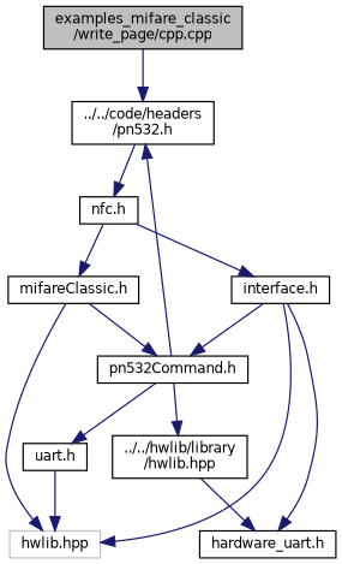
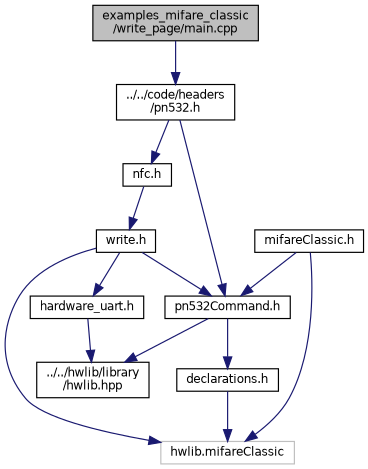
  digraph {
    node [color=black fillcolor=white fontname=Helvetica fontsize=10 shape=record style=filled]
    edge [color=midnightblue fontname=Helvetica fontsize=10 labelfontname=Helvetica labelfontsize=10 style=solid]
-   n1 [fillcolor=grey75 fontcolor=black height=0.2 label="examples_mifare_classic\l/write_page/cpp.cpp" width=0.4]
+   n1 [fillcolor=grey75 fontcolor=black height=0.2 label="examples_mifare_classic\l/write_page/main.cpp" width=0.4]
    n2 [height=0.2 label="../../code/headers\l/pn532.h" width=0.4]
    n3 [height=0.2 label="nfc.h" width=0.4]
    n4 [height=0.2 label="pn532Command.h" width=0.4]
-   n5 [height=0.2 label="interface.h" width=0.4]
+   n5 [height=0.2 label="write.h" width=0.4]
    n6 [height=0.2 label="mifareClassic.h" width=0.4]
    n7 [height=0.2 label="../../hwlib/library\l/hwlib.hpp" width=0.4]
-   n8 [height=0.2 label="uart.h" width=0.4]
-   n9 [color=grey75 height=0.2 label="hwlib.hpp" width=0.4]
+   n8 [height=0.2 label="declarations.h" width=0.4]
+   n9 [color=grey75 height=0.2 label="hwlib.mifareClassic" width=0.4]
    n10 [height=0.2 label="hardware_uart.h" width=0.4]
    n1 -> n2
    n2 -> n3
-   n4 -> n2
+   n2 -> n4
    n3 -> n5
-   n3 -> n6
    n4 -> n7
    n4 -> n8
    n5 -> n4
    n5 -> n9
    n5 -> n10
    n6 -> n4
    n6 -> n9
    n8 -> n9
-   n7 -> n10
+   n10 -> n7
  }
